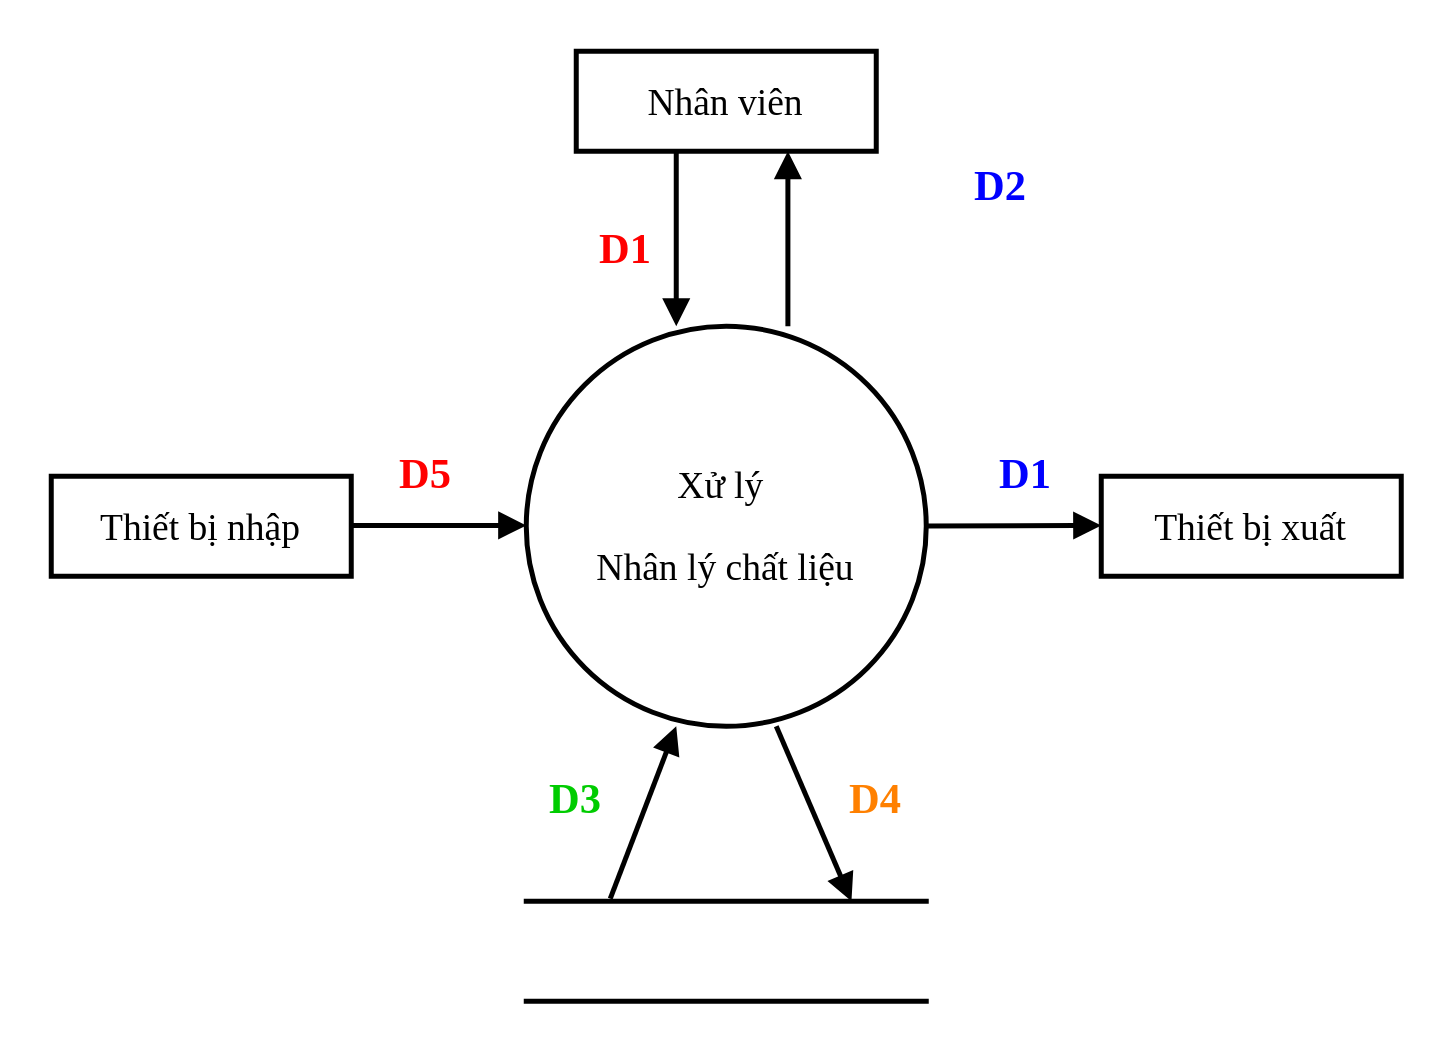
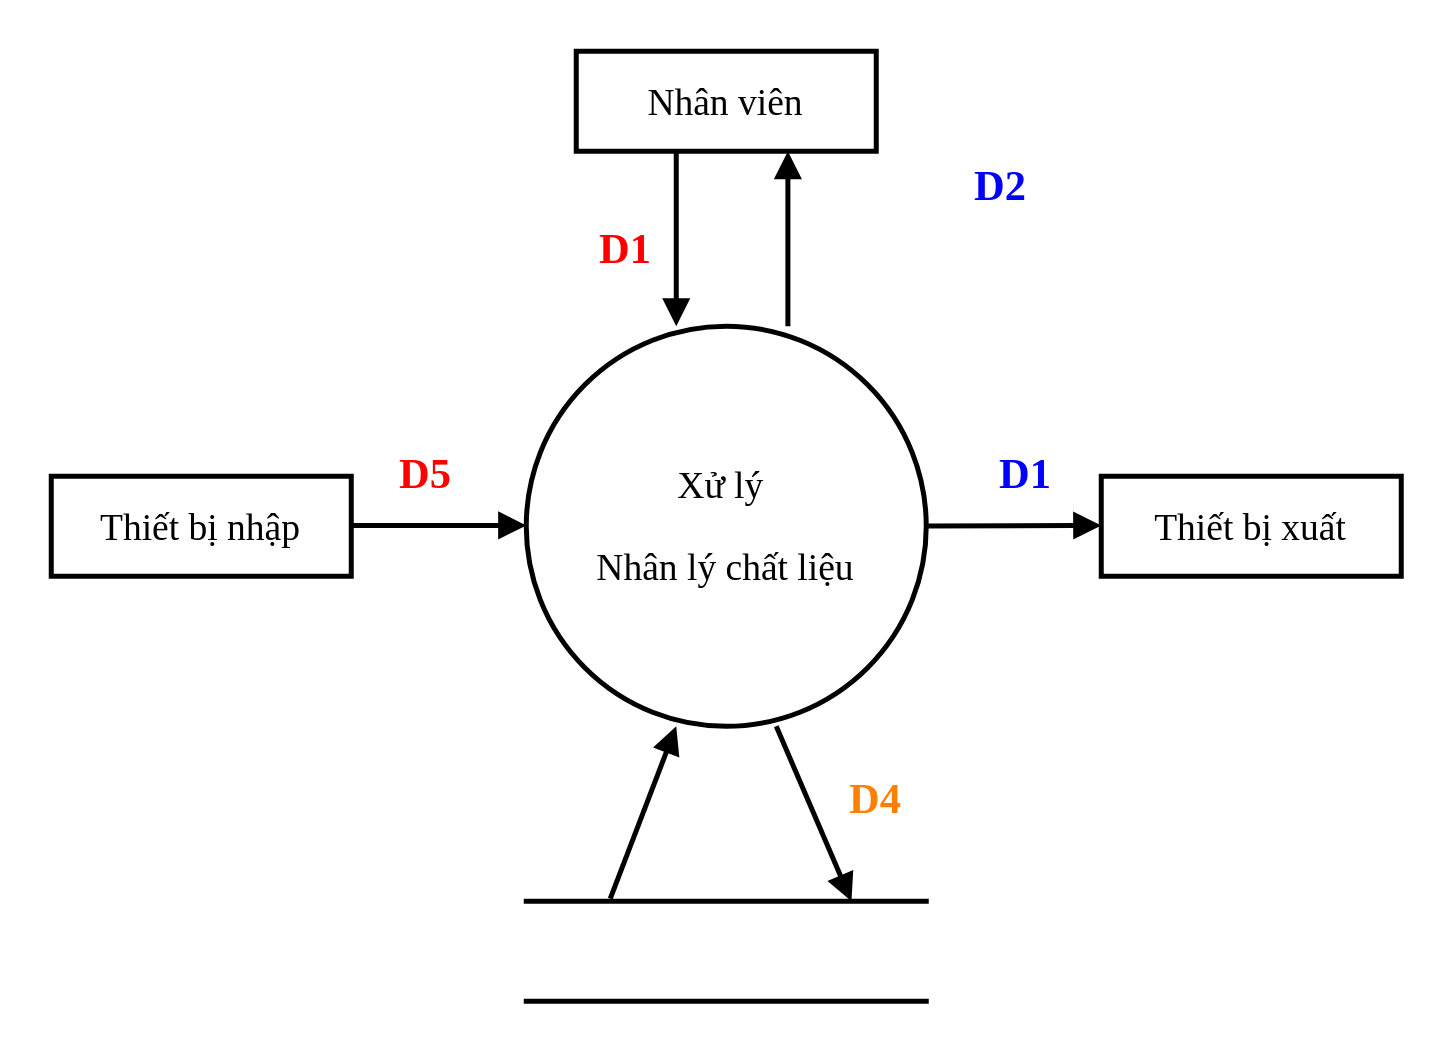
  <mxCell id="0" />
  <mxCell id="1" parent="0" />
  <mxCell id="2" value="&lt;pre style=&quot;font-size: 15px&quot;&gt;&lt;font face=&quot;Times New Roman&quot; style=&quot;font-size: 15px&quot;&gt;Thiết bị nhập&lt;/font&gt;&lt;/pre&gt;" style="rounded=0;whiteSpace=wrap;html=1;strokeWidth=2;fontSize=15;" vertex="1" parent="1"><mxGeometry x="20" y="190" width="120" height="40" as="geometry" /></mxCell>
  <mxCell id="3" value="&lt;pre style=&quot;font-size: 15px&quot;&gt;&lt;font face=&quot;Times New Roman&quot;&gt;Thiết bị xuất&lt;/font&gt;&lt;/pre&gt;" style="rounded=0;whiteSpace=wrap;html=1;strokeWidth=2;" vertex="1" parent="1"><mxGeometry x="440" y="190" width="120" height="40" as="geometry" /></mxCell>
  <mxCell id="4" value="&lt;pre style=&quot;font-size: 15px&quot;&gt;&lt;font face=&quot;Times New Roman&quot;&gt;Nhân viên&lt;/font&gt;&lt;/pre&gt;" style="rounded=0;whiteSpace=wrap;html=1;strokeWidth=2;" vertex="1" parent="1"><mxGeometry x="230" y="20" width="120" height="40" as="geometry" /></mxCell>
  <mxCell id="5" value="&lt;pre style=&quot;font-size: 15px&quot;&gt;&lt;font face=&quot;Times New Roman&quot;&gt;Xử lý &lt;/font&gt;&lt;/pre&gt;&lt;pre style=&quot;font-size: 15px&quot;&gt;&lt;font face=&quot;Times New Roman&quot;&gt;Nhân lý chất liệu&lt;/font&gt;&lt;/pre&gt;" style="strokeWidth=2;html=1;shape=mxgraph.flowchart.start_1;whiteSpace=wrap;fontSize=15;" vertex="1" parent="1"><mxGeometry x="210" y="130" width="160" height="160" as="geometry" /></mxCell>
  <mxCell id="6" value="" style="endArrow=block;endFill=1;endSize=6;html=1;strokeWidth=2;" edge="1" parent="1"><mxGeometry width="100" relative="1" as="geometry"><mxPoint x="140" y="209.66" as="sourcePoint" /><mxPoint x="210" y="209.66" as="targetPoint" /></mxGeometry></mxCell>
  <mxCell id="7" value="" style="endArrow=block;endFill=1;endSize=6;html=1;strokeWidth=2;" edge="1" parent="1"><mxGeometry width="100" relative="1" as="geometry"><mxPoint x="370" y="209.9" as="sourcePoint" /><mxPoint x="440" y="209.66" as="targetPoint" /></mxGeometry></mxCell>
  <mxCell id="8" value="" style="endArrow=block;endFill=1;endSize=6;html=1;strokeWidth=2;" edge="1" parent="1"><mxGeometry width="100" relative="1" as="geometry"><mxPoint x="270" y="60" as="sourcePoint" /><mxPoint x="270" y="130" as="targetPoint" /></mxGeometry></mxCell>
  <mxCell id="9" value="" style="endArrow=block;endFill=1;endSize=6;html=1;strokeWidth=2;" edge="1" parent="1"><mxGeometry width="100" relative="1" as="geometry"><mxPoint x="314.66" y="130" as="sourcePoint" /><mxPoint x="314.66" y="60" as="targetPoint" /></mxGeometry></mxCell>
  <mxCell id="10" value="" style="html=1;dashed=0;whitespace=wrap;shape=partialRectangle;right=0;left=0;strokeWidth=2;" vertex="1" parent="1"><mxGeometry x="210" y="360" width="160" height="40" as="geometry" /></mxCell>
  <mxCell id="11" value="" style="endArrow=block;endFill=1;endSize=6;html=1;exitX=0.21;exitY=-0.026;exitDx=0;exitDy=0;exitPerimeter=0;strokeWidth=2;" edge="1" parent="1" source="10"><mxGeometry width="100" relative="1" as="geometry"><mxPoint x="270" y="360" as="sourcePoint" /><mxPoint x="270" y="290" as="targetPoint" /></mxGeometry></mxCell>
  <mxCell id="12" value="" style="endArrow=block;endFill=1;endSize=6;html=1;entryX=0.813;entryY=0;entryDx=0;entryDy=0;entryPerimeter=0;strokeWidth=2;" edge="1" parent="1" target="10"><mxGeometry width="100" relative="1" as="geometry"><mxPoint x="310" y="290" as="sourcePoint" /><mxPoint x="310" y="360" as="targetPoint" /></mxGeometry></mxCell>
  <mxCell id="13" value="&lt;font face=&quot;Times New Roman&quot; color=&quot;#0000ff&quot;&gt;&lt;span style=&quot;font-size: 17px&quot;&gt;D1&lt;/span&gt;&lt;/font&gt;" style="text;html=1;strokeColor=none;fillColor=none;align=center;verticalAlign=middle;whiteSpace=wrap;rounded=0;fontSize=16;fontStyle=1" vertex="1" parent="1"><mxGeometry x="390" y="180" width="40" height="20" as="geometry" /></mxCell>
  <mxCell id="14" value="&lt;font face=&quot;Times New Roman&quot; color=&quot;#ff0000&quot;&gt;&lt;span style=&quot;font-size: 17px&quot;&gt;D5&lt;/span&gt;&lt;/font&gt;" style="text;html=1;strokeColor=none;fillColor=none;align=center;verticalAlign=middle;whiteSpace=wrap;rounded=0;fontSize=16;fontStyle=1" vertex="1" parent="1"><mxGeometry x="150" y="180" width="40" height="20" as="geometry" /></mxCell>
  <mxCell id="15" value="&lt;font face=&quot;Times New Roman&quot; color=&quot;#ff0000&quot;&gt;&lt;span style=&quot;font-size: 17px&quot;&gt;D1&lt;/span&gt;&lt;/font&gt;" style="text;html=1;strokeColor=none;fillColor=none;align=center;verticalAlign=middle;whiteSpace=wrap;rounded=0;fontSize=16;fontStyle=1" vertex="1" parent="1"><mxGeometry x="230" y="90" width="40" height="20" as="geometry" /></mxCell>
  <mxCell id="16" value="&lt;font face=&quot;Times New Roman&quot; color=&quot;#0000ff&quot;&gt;&lt;span style=&quot;font-size: 17px&quot;&gt;D2&lt;/span&gt;&lt;/font&gt;" style="text;html=1;strokeColor=none;fillColor=none;align=center;verticalAlign=middle;whiteSpace=wrap;rounded=0;fontSize=16;fontStyle=1" vertex="1" parent="1"><mxGeometry x="380" y="65" width="40" height="20" as="geometry" /></mxCell>
- <mxCell id="17" value="&lt;font face=&quot;Times New Roman&quot; color=&quot;#00cc00&quot;&gt;&lt;span style=&quot;font-size: 17px&quot;&gt;D3&lt;/span&gt;&lt;/font&gt;" style="text;html=1;strokeColor=none;fillColor=none;align=center;verticalAlign=middle;whiteSpace=wrap;rounded=0;fontSize=16;fontStyle=1" vertex="1" parent="1"><mxGeometry x="210" y="310" width="40" height="20" as="geometry" /></mxCell>
  <mxCell id="18" value="&lt;font face=&quot;Times New Roman&quot; color=&quot;#ff8000&quot;&gt;&lt;span style=&quot;font-size: 17px&quot;&gt;D4&lt;/span&gt;&lt;/font&gt;" style="text;html=1;strokeColor=none;fillColor=none;align=center;verticalAlign=middle;whiteSpace=wrap;rounded=0;fontSize=16;fontStyle=1" vertex="1" parent="1"><mxGeometry x="330" y="310" width="40" height="20" as="geometry" /></mxCell>
